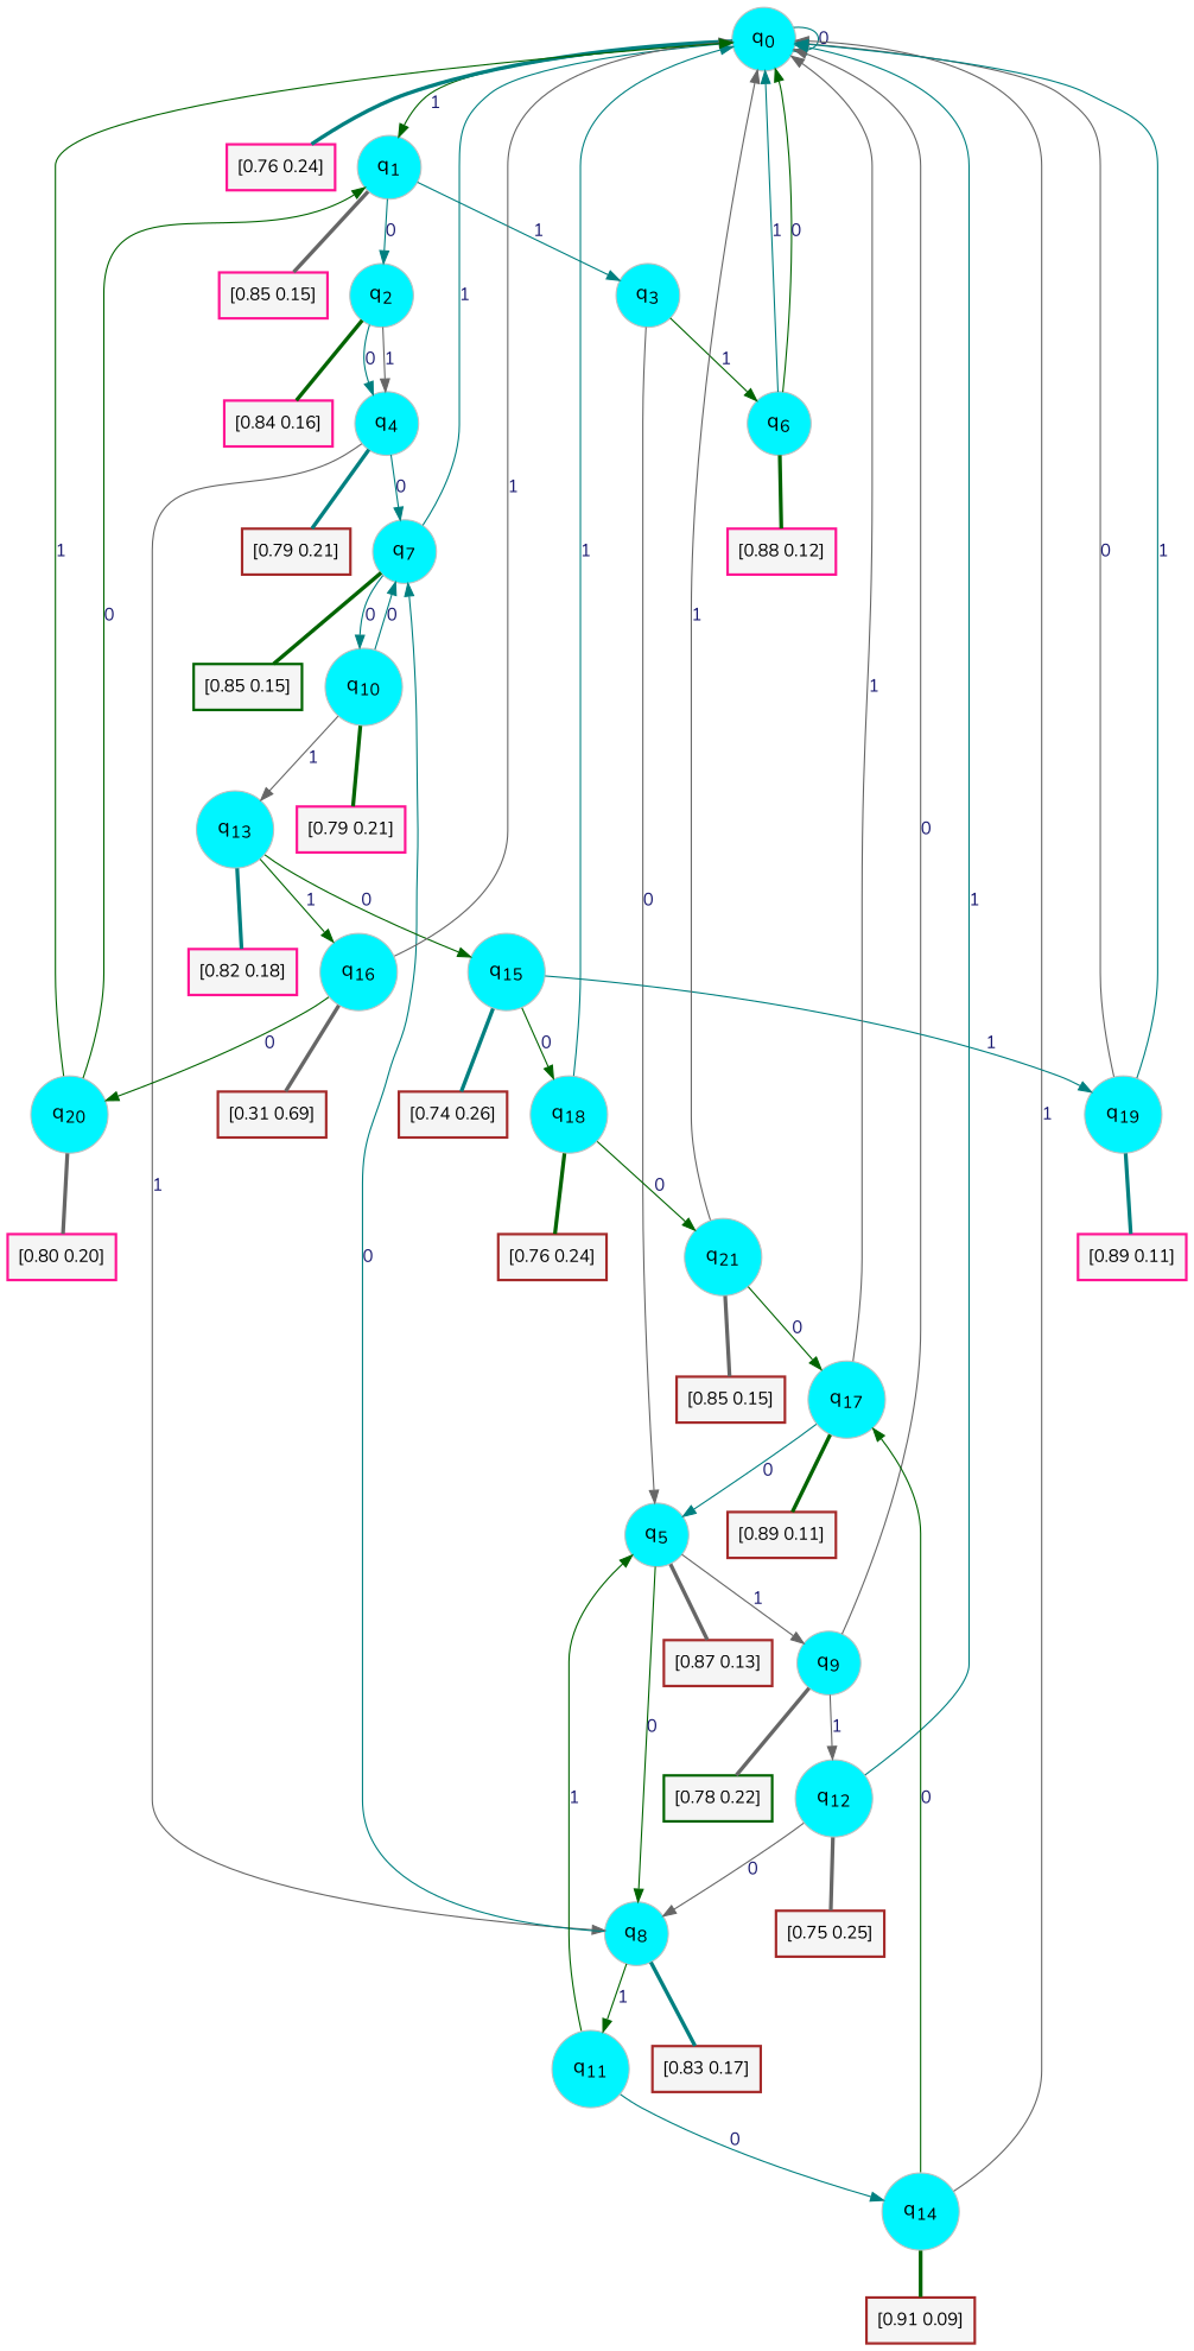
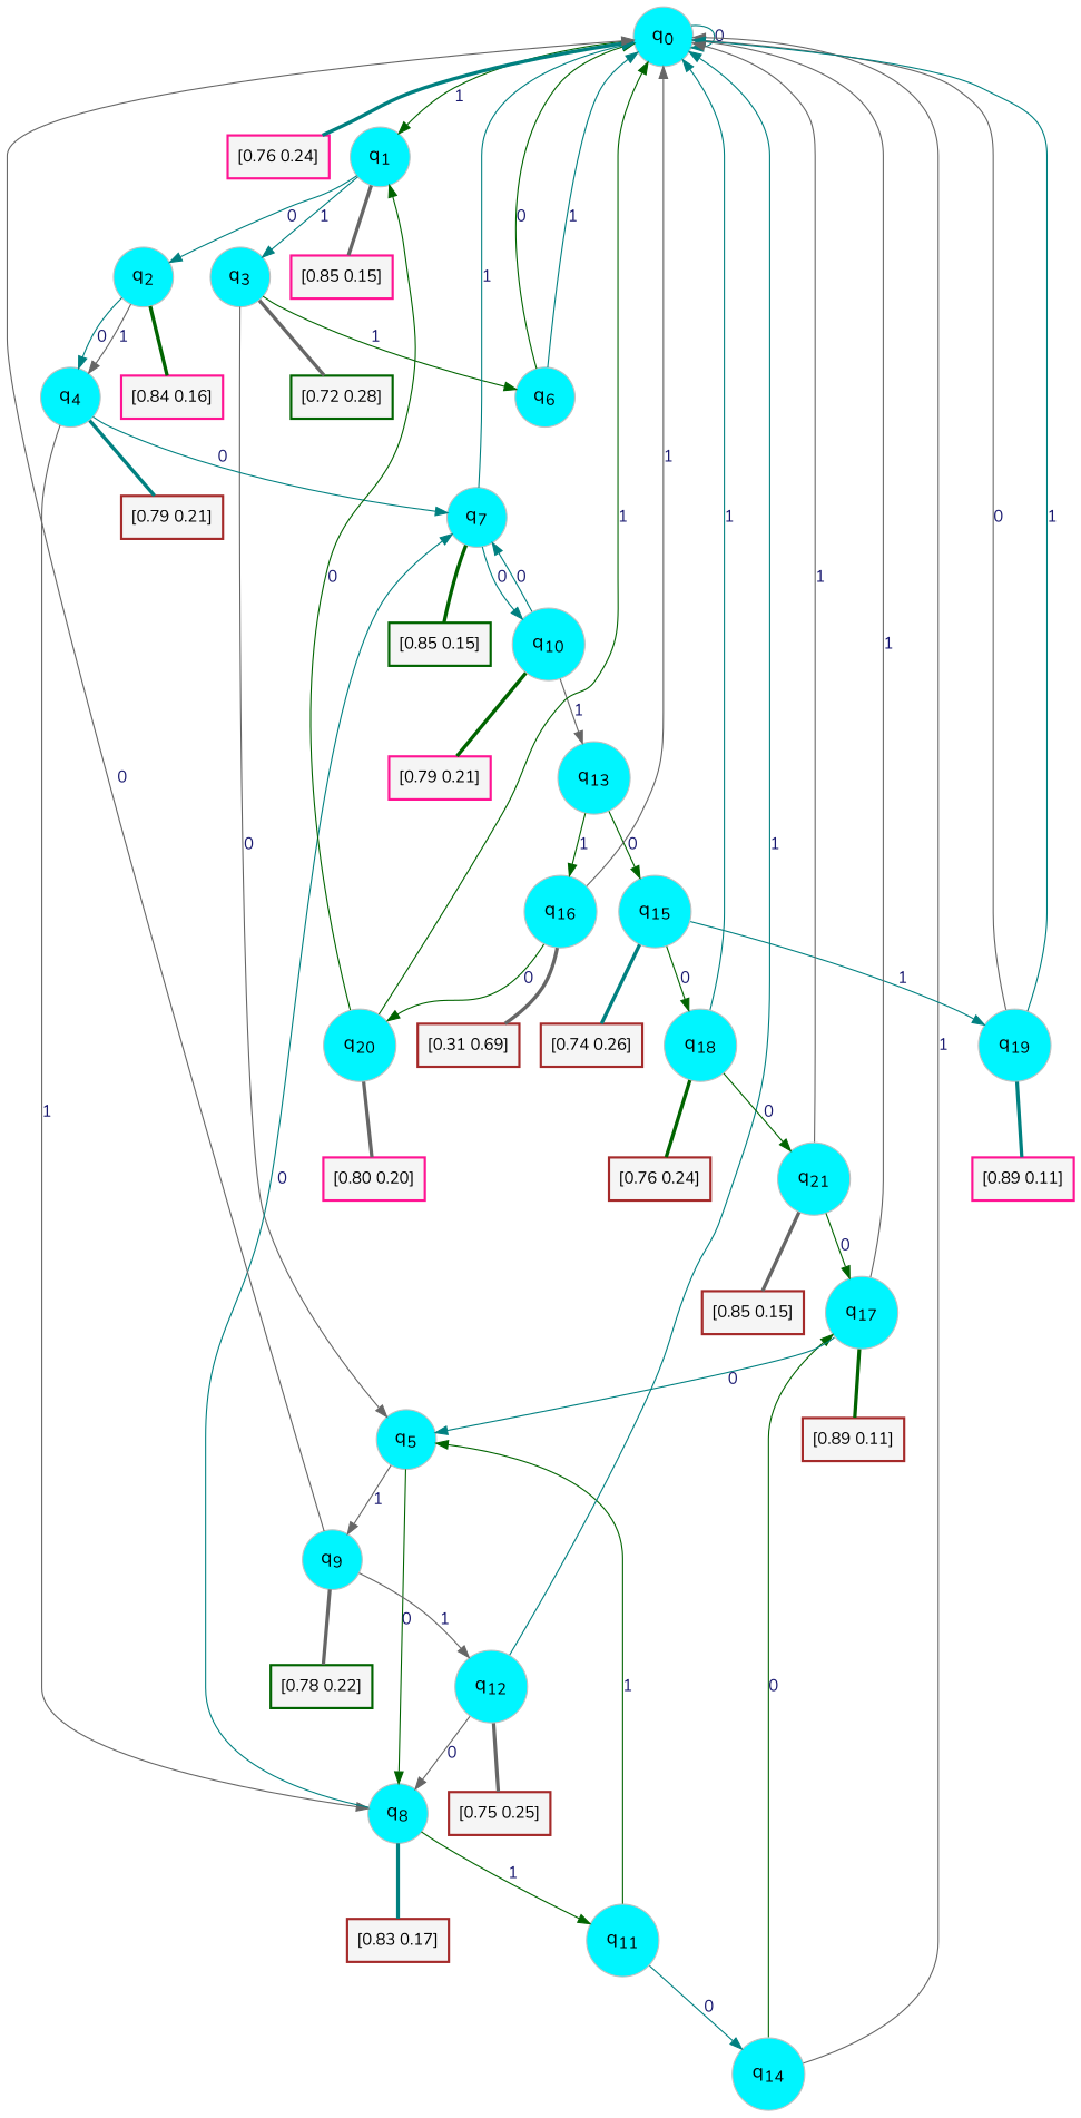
  digraph {
    fontname=Nunito
    rankdir=TD
    node [color=gray fillcolor=turquoise1 fontcolor=black fontname=Nunito fontsize=16 fontweight=bold shape=circle style=filled]
    edge [arrowsize=1 color=teal fontcolor=midnightblue fontname=Nunito fontweight=bold penwidth=1 style=solid weight=20]
    n1 [label=<q<SUB>0</SUB>>]
    n2 [label=<q<SUB>1</SUB>>]
    n3 [color=deeppink fillcolor=whitesmoke fontsize=14 label="[0.76 0.24]" penwidth=2 shape=box]
    n4 [label=<q<SUB>2</SUB>>]
    n5 [label=<q<SUB>3</SUB>>]
    n6 [color=deeppink fillcolor=whitesmoke fontsize=14 label="[0.85 0.15]" penwidth=2 shape=box]
    n7 [label=<q<SUB>4</SUB>>]
    n8 [color=deeppink fillcolor=whitesmoke fontsize=14 label="[0.84 0.16]" penwidth=2 shape=box]
    n9 [label=<q<SUB>5</SUB>>]
    n10 [label=<q<SUB>6</SUB>>]
+   n11 [color=darkgreen fillcolor=whitesmoke fontsize=14 label="[0.72 0.28]" penwidth=2 shape=box]
    n12 [label=<q<SUB>7</SUB>>]
    n13 [label=<q<SUB>8</SUB>>]
    n14 [color=brown fillcolor=whitesmoke fontsize=14 label="[0.79 0.21]" penwidth=2 shape=box]
    n15 [label=<q<SUB>9</SUB>>]
-   n16 [color=brown fillcolor=whitesmoke fontsize=14 label="[0.87 0.13]" penwidth=2 shape=box]
-   n17 [color=deeppink fillcolor=whitesmoke fontsize=14 label="[0.88 0.12]" penwidth=2 shape=box]
    n18 [label=<q<SUB>10</SUB>>]
    n19 [color=darkgreen fillcolor=whitesmoke fontsize=14 label="[0.85 0.15]" penwidth=2 shape=box]
    n20 [label=<q<SUB>11</SUB>>]
    n21 [color=brown fillcolor=whitesmoke fontsize=14 label="[0.83 0.17]" penwidth=2 shape=box]
    n22 [label=<q<SUB>12</SUB>>]
    n23 [color=darkgreen fillcolor=whitesmoke fontsize=14 label="[0.78 0.22]" penwidth=2 shape=box]
    n24 [label=<q<SUB>13</SUB>>]
    n25 [color=deeppink fillcolor=whitesmoke fontsize=14 label="[0.79 0.21]" penwidth=2 shape=box]
    n26 [label=<q<SUB>14</SUB>>]
    n27 [color=brown fillcolor=whitesmoke fontsize=14 label="[0.75 0.25]" penwidth=2 shape=box]
    n28 [label=<q<SUB>15</SUB>>]
    n29 [label=<q<SUB>16</SUB>>]
-   n30 [color=deeppink fillcolor=whitesmoke fontsize=14 label="[0.82 0.18]" penwidth=2 shape=box]
    n31 [label=<q<SUB>17</SUB>>]
-   n32 [color=brown fillcolor=whitesmoke fontsize=14 label="[0.91 0.09]" penwidth=2 shape=box]
    n33 [label=<q<SUB>18</SUB>>]
    n34 [label=<q<SUB>19</SUB>>]
    n35 [color=brown fillcolor=whitesmoke fontsize=14 label="[0.74 0.26]" penwidth=2 shape=box]
    n36 [label=<q<SUB>20</SUB>>]
    n37 [color=brown fillcolor=whitesmoke fontsize=14 label="[0.31 0.69]" penwidth=2 shape=box]
    n38 [color=brown fillcolor=whitesmoke fontsize=14 label="[0.89 0.11]" penwidth=2 shape=box]
    n39 [label=<q<SUB>21</SUB>>]
    n40 [color=brown fillcolor=whitesmoke fontsize=14 label="[0.76 0.24]" penwidth=2 shape=box]
    n41 [color=deeppink fillcolor=whitesmoke fontsize=14 label="[0.89 0.11]" penwidth=2 shape=box]
    n42 [color=deeppink fillcolor=whitesmoke fontsize=14 label="[0.80 0.20]" penwidth=2 shape=box]
    n43 [color=brown fillcolor=whitesmoke fontsize=14 label="[0.85 0.15]" penwidth=2 shape=box]
    n1 -> n1 [label=0]
    n1 -> n2 [color=darkgreen label=1]
    n1 -> n3 [arrowhead=none penwidth=3]
    n2 -> n4 [label=0]
    n2 -> n5 [label=1]
    n2 -> n6 [arrowhead=none color=gray40 penwidth=3]
    n4 -> n7 [label=0]
    n4 -> n7 [color=gray40 label=1]
    n4 -> n8 [arrowhead=none color=darkgreen penwidth=3]
    n5 -> n9 [color=gray40 label=0]
    n5 -> n10 [color=darkgreen label=1]
+   n5 -> n11 [arrowhead=none color=gray40 penwidth=3]
    n7 -> n12 [label=0]
    n7 -> n13 [color=gray40 label=1]
    n7 -> n14 [arrowhead=none penwidth=3]
    n9 -> n13 [color=darkgreen label=0]
    n9 -> n15 [color=gray40 label=1]
-   n9 -> n16 [arrowhead=none color=gray40 penwidth=3]
    n10 -> n1 [color=darkgreen label=0]
    n10 -> n1 [label=1]
-   n10 -> n17 [arrowhead=none color=darkgreen penwidth=3]
    n12 -> n1 [label=1]
    n12 -> n18 [label=0]
    n12 -> n19 [arrowhead=none color=darkgreen penwidth=3]
    n13 -> n12 [label=0]
    n13 -> n20 [color=darkgreen label=1]
    n13 -> n21 [arrowhead=none penwidth=3]
    n15 -> n1 [color=gray40 label=0]
    n15 -> n22 [color=gray40 label=1]
    n15 -> n23 [arrowhead=none color=gray40 penwidth=3]
    n18 -> n12 [label=0]
    n18 -> n24 [color=gray40 label=1]
    n18 -> n25 [arrowhead=none color=darkgreen penwidth=3]
    n20 -> n9 [color=darkgreen label=1]
    n20 -> n26 [label=0]
    n22 -> n1 [label=1]
    n22 -> n13 [color=gray40 label=0]
    n22 -> n27 [arrowhead=none color=gray40 penwidth=3]
    n24 -> n28 [color=darkgreen label=0]
    n24 -> n29 [color=darkgreen label=1]
-   n24 -> n30 [arrowhead=none penwidth=3]
    n26 -> n1 [color=gray40 label=1]
    n26 -> n31 [color=darkgreen label=0]
-   n26 -> n32 [arrowhead=none color=darkgreen penwidth=3]
    n28 -> n33 [color=darkgreen label=0]
    n28 -> n34 [label=1]
    n28 -> n35 [arrowhead=none penwidth=3]
    n29 -> n1 [color=gray40 label=1]
    n29 -> n36 [color=darkgreen label=0]
    n29 -> n37 [arrowhead=none color=gray40 penwidth=3]
    n31 -> n1 [color=gray40 label=1]
    n31 -> n9 [label=0]
    n31 -> n38 [arrowhead=none color=darkgreen penwidth=3]
    n33 -> n1 [label=1]
    n33 -> n39 [color=darkgreen label=0]
    n33 -> n40 [arrowhead=none color=darkgreen penwidth=3]
    n34 -> n1 [color=gray40 label=0]
    n34 -> n1 [label=1]
    n34 -> n41 [arrowhead=none penwidth=3]
    n36 -> n1 [color=darkgreen label=1]
    n36 -> n2 [color=darkgreen label=0]
    n36 -> n42 [arrowhead=none color=gray40 penwidth=3]
    n39 -> n1 [color=gray40 label=1]
    n39 -> n31 [color=darkgreen label=0]
    n39 -> n43 [arrowhead=none color=gray40 penwidth=3]
  }
